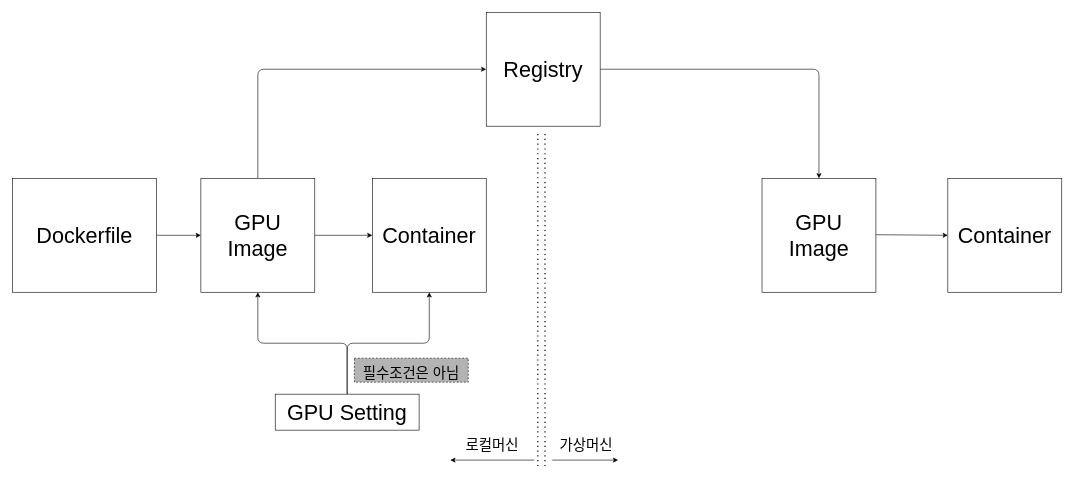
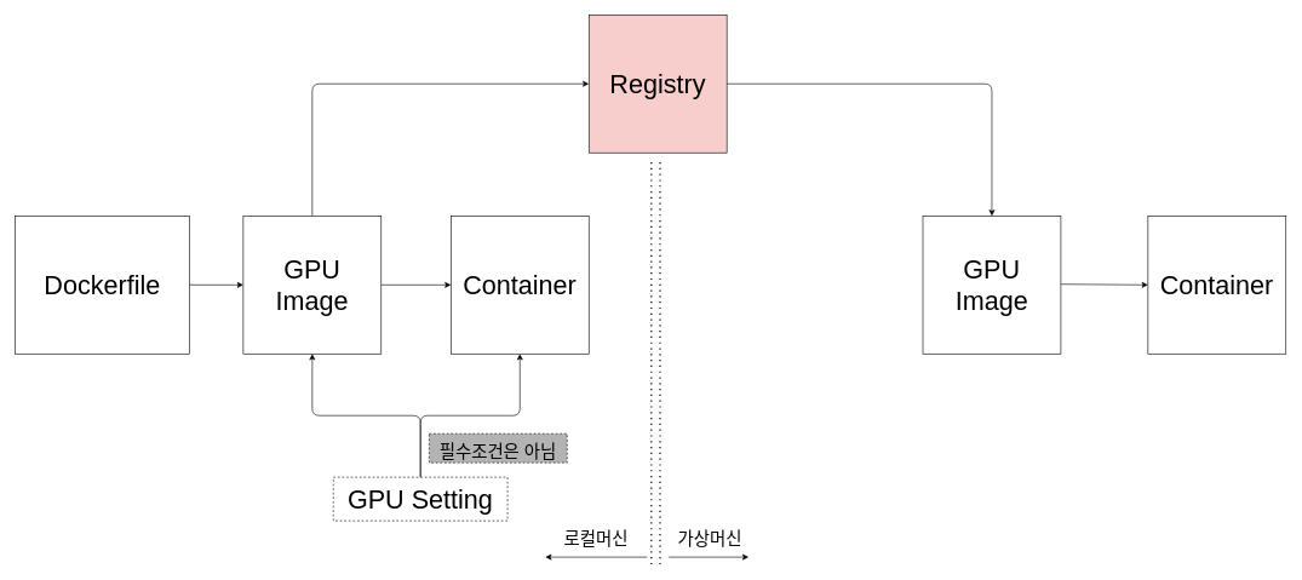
  <mxCell id="0" />
  <mxCell id="1" parent="0" />
  <mxCell id="2" style="edgeStyle=none;html=1;fontSize=36;entryX=0;entryY=0.5;entryDx=0;entryDy=0;" parent="1" source="3" target="6" edge="1"><mxGeometry relative="1" as="geometry"><mxPoint x="380" y="387" as="targetPoint" /></mxGeometry></mxCell>
  <mxCell id="3" value="&lt;font style=&quot;font-size: 36px;&quot;&gt;Dockerfile&lt;/font&gt;" style="whiteSpace=wrap;html=1;aspect=fixed;" parent="1" vertex="1"><mxGeometry x="20" y="297" width="240" height="190" as="geometry" /></mxCell>
  <mxCell id="4" style="edgeStyle=orthogonalEdgeStyle;html=1;entryX=0;entryY=0.5;entryDx=0;entryDy=0;fontSize=36;" parent="1" source="6" target="10" edge="1"><mxGeometry relative="1" as="geometry" /></mxCell>
  <mxCell id="5" style="edgeStyle=orthogonalEdgeStyle;html=1;entryX=0;entryY=0.5;entryDx=0;entryDy=0;fontSize=36;exitX=0.5;exitY=0;exitDx=0;exitDy=0;" parent="1" source="6" target="14" edge="1"><mxGeometry relative="1" as="geometry" /></mxCell>
  <mxCell id="6" value="&lt;span style=&quot;font-size: 36px;&quot;&gt;GPU Image&lt;/span&gt;" style="whiteSpace=wrap;html=1;aspect=fixed;" parent="1" vertex="1"><mxGeometry x="334" y="297" width="190" height="190" as="geometry" /></mxCell>
  <mxCell id="7" style="edgeStyle=orthogonalEdgeStyle;html=1;entryX=0.5;entryY=1;entryDx=0;entryDy=0;fontSize=36;" parent="1" source="9" target="6" edge="1"><mxGeometry relative="1" as="geometry" /></mxCell>
  <mxCell id="8" style="edgeStyle=orthogonalEdgeStyle;html=1;entryX=0.5;entryY=1;entryDx=0;entryDy=0;fontSize=36;" parent="1" source="9" target="10" edge="1"><mxGeometry relative="1" as="geometry" /></mxCell>
- <mxCell id="9" value="GPU Setting" style="rounded=0;whiteSpace=wrap;html=1;fontSize=36;" parent="1" vertex="1"><mxGeometry x="458" y="657" width="240" height="60" as="geometry" /></mxCell>
+ <mxCell id="9" value="GPU Setting" style="rounded=0;whiteSpace=wrap;html=1;fontSize=36;dashed=1;" parent="1" vertex="1"><mxGeometry x="458" y="657" width="240" height="60" as="geometry" /></mxCell>
  <mxCell id="10" value="&lt;span style=&quot;font-size: 36px;&quot;&gt;Container&lt;/span&gt;" style="whiteSpace=wrap;html=1;aspect=fixed;" parent="1" vertex="1"><mxGeometry x="620" y="297" width="190" height="190" as="geometry" /></mxCell>
  <mxCell id="11" value="" style="endArrow=none;dashed=1;html=1;dashPattern=1 3;strokeWidth=2;fontSize=36;" parent="1" edge="1"><mxGeometry width="50" height="50" relative="1" as="geometry"><mxPoint x="896" y="777" as="sourcePoint" /><mxPoint x="896" y="217" as="targetPoint" /></mxGeometry></mxCell>
  <mxCell id="12" value="" style="endArrow=none;dashed=1;html=1;dashPattern=1 3;strokeWidth=2;fontSize=36;" parent="1" edge="1"><mxGeometry width="50" height="50" relative="1" as="geometry"><mxPoint x="908" y="777" as="sourcePoint" /><mxPoint x="908" y="217" as="targetPoint" /></mxGeometry></mxCell>
  <mxCell id="13" style="edgeStyle=orthogonalEdgeStyle;html=1;entryX=0.5;entryY=0;entryDx=0;entryDy=0;fontSize=24;" parent="1" source="14" target="21" edge="1"><mxGeometry relative="1" as="geometry" /></mxCell>
- <mxCell id="14" value="&lt;span style=&quot;font-size: 36px;&quot;&gt;Registry&lt;/span&gt;" style="whiteSpace=wrap;html=1;aspect=fixed;" parent="1" vertex="1"><mxGeometry x="810" y="20" width="190" height="190" as="geometry" /></mxCell>
+ <mxCell id="14" value="&lt;span style=&quot;font-size: 36px;&quot;&gt;Registry&lt;/span&gt;" style="whiteSpace=wrap;html=1;aspect=fixed;fillColor=#f8cecc;" parent="1" vertex="1"><mxGeometry x="810" y="20" width="190" height="190" as="geometry" /></mxCell>
  <mxCell id="15" value="&lt;font style=&quot;font-size: 24px;&quot;&gt;필수조건은 아님&lt;/font&gt;" style="rounded=0;whiteSpace=wrap;html=1;shadow=0;fontSize=36;fillColor=#B3B3B3;dashed=1;" parent="1" vertex="1"><mxGeometry x="590" y="597" width="190" height="40" as="geometry" /></mxCell>
  <mxCell id="16" value="" style="endArrow=classic;html=1;fontSize=24;" parent="1" edge="1"><mxGeometry width="50" height="50" relative="1" as="geometry"><mxPoint x="890" y="767" as="sourcePoint" /><mxPoint x="750" y="767" as="targetPoint" /></mxGeometry></mxCell>
  <mxCell id="17" value="로컬머신" style="text;html=1;strokeColor=none;fillColor=none;align=center;verticalAlign=middle;whiteSpace=wrap;rounded=0;shadow=0;fontSize=24;" parent="1" vertex="1"><mxGeometry x="760" y="727" width="120" height="30" as="geometry" /></mxCell>
  <mxCell id="18" value="" style="endArrow=classic;html=1;fontSize=24;" parent="1" edge="1"><mxGeometry width="50" height="50" relative="1" as="geometry"><mxPoint x="920" y="767" as="sourcePoint" /><mxPoint x="1030" y="767" as="targetPoint" /></mxGeometry></mxCell>
  <mxCell id="19" value="가상머신" style="text;html=1;strokeColor=none;fillColor=none;align=center;verticalAlign=middle;whiteSpace=wrap;rounded=0;shadow=0;fontSize=24;" parent="1" vertex="1"><mxGeometry x="917" y="728" width="120" height="30" as="geometry" /></mxCell>
  <mxCell id="20" style="edgeStyle=none;html=1;exitX=1;exitY=0.5;exitDx=0;exitDy=0;entryX=0;entryY=0.5;entryDx=0;entryDy=0;" parent="1" target="22" edge="1"><mxGeometry relative="1" as="geometry"><mxPoint x="1460" y="391" as="sourcePoint" /><mxPoint x="1580" y="401" as="targetPoint" /></mxGeometry></mxCell>
  <mxCell id="21" value="&lt;span style=&quot;font-size: 36px;&quot;&gt;GPU Image&lt;/span&gt;" style="whiteSpace=wrap;html=1;aspect=fixed;" parent="1" vertex="1"><mxGeometry x="1270" y="297" width="190" height="190" as="geometry" /></mxCell>
  <mxCell id="22" value="&lt;span style=&quot;font-size: 36px;&quot;&gt;Container&lt;/span&gt;" style="whiteSpace=wrap;html=1;aspect=fixed;" parent="1" vertex="1"><mxGeometry x="1580" y="297" width="190" height="190" as="geometry" /></mxCell>
